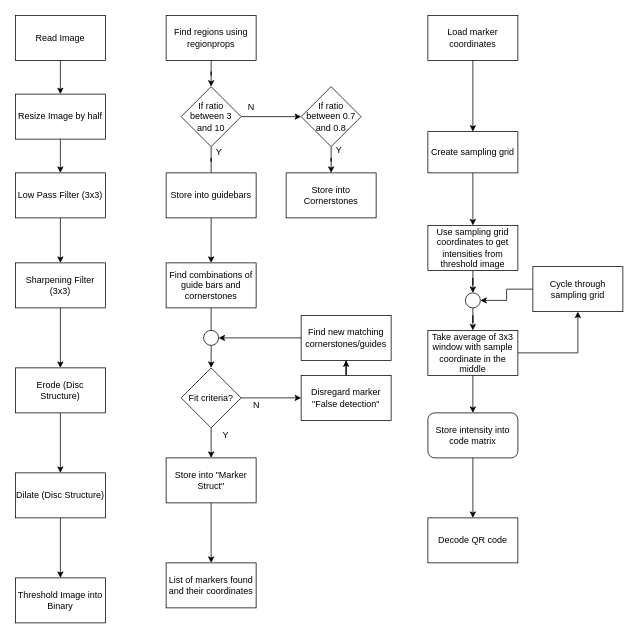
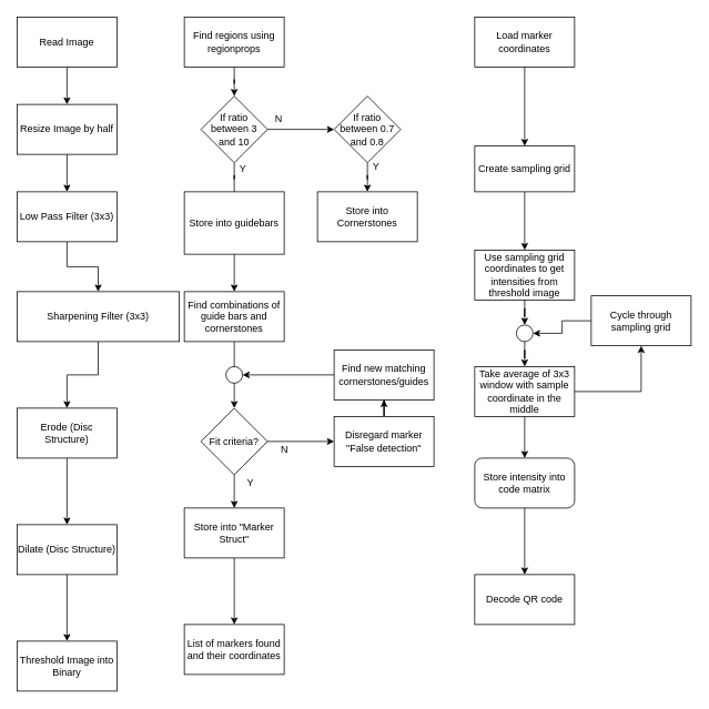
  <mxCell id="0" />
  <mxCell id="1" parent="0" />
  <mxCell id="2" value="" style="edgeStyle=orthogonalEdgeStyle;rounded=0;orthogonalLoop=1;jettySize=auto;html=1;" edge="1" parent="1" source="3" target="5"><mxGeometry relative="1" as="geometry" /></mxCell>
  <mxCell id="3" value="Read Image" style="rounded=0;whiteSpace=wrap;html=1;" vertex="1" parent="1"><mxGeometry x="20" y="20" width="120" height="60" as="geometry" /></mxCell>
  <mxCell id="4" value="" style="edgeStyle=orthogonalEdgeStyle;rounded=0;orthogonalLoop=1;jettySize=auto;html=1;" edge="1" parent="1" source="5" target="7"><mxGeometry relative="1" as="geometry" /></mxCell>
  <mxCell id="5" value="Resize Image by half" style="rounded=0;whiteSpace=wrap;html=1;" vertex="1" parent="1"><mxGeometry x="20" y="125" width="120" height="60" as="geometry" /></mxCell>
  <mxCell id="6" value="" style="edgeStyle=orthogonalEdgeStyle;rounded=0;orthogonalLoop=1;jettySize=auto;html=1;" edge="1" parent="1" source="7" target="9"><mxGeometry relative="1" as="geometry" /></mxCell>
  <mxCell id="7" value="Low Pass Filter (3x3)" style="rounded=0;whiteSpace=wrap;html=1;" vertex="1" parent="1"><mxGeometry x="20" y="230" width="120" height="60" as="geometry" /></mxCell>
  <mxCell id="8" value="" style="edgeStyle=orthogonalEdgeStyle;rounded=0;orthogonalLoop=1;jettySize=auto;html=1;" edge="1" parent="1" source="9" target="11"><mxGeometry relative="1" as="geometry" /></mxCell>
- <mxCell id="9" value="Sharpening Filter (3x3)" style="rounded=0;whiteSpace=wrap;html=1;" vertex="1" parent="1"><mxGeometry x="20" y="350" width="120" height="60" as="geometry" /></mxCell>
+ <mxCell id="9" value="Sharpening Filter (3x3)" style="rounded=0;whiteSpace=wrap;html=1;" vertex="1" parent="1"><mxGeometry x="20" y="350" width="195" height="60" as="geometry" /></mxCell>
  <mxCell id="10" value="" style="edgeStyle=orthogonalEdgeStyle;rounded=0;orthogonalLoop=1;jettySize=auto;html=1;" edge="1" parent="1" source="11" target="13"><mxGeometry relative="1" as="geometry" /></mxCell>
  <mxCell id="11" value="Erode (Disc Structure)" style="rounded=0;whiteSpace=wrap;html=1;" vertex="1" parent="1"><mxGeometry x="20" y="490" width="120" height="60" as="geometry" /></mxCell>
  <mxCell id="12" value="" style="edgeStyle=orthogonalEdgeStyle;rounded=0;orthogonalLoop=1;jettySize=auto;html=1;" edge="1" parent="1" source="13" target="14"><mxGeometry relative="1" as="geometry" /></mxCell>
  <mxCell id="13" value="Dilate (Disc Structure)" style="rounded=0;whiteSpace=wrap;html=1;" vertex="1" parent="1"><mxGeometry x="20" y="630" width="120" height="60" as="geometry" /></mxCell>
  <mxCell id="14" value="Threshold Image into Binary" style="rounded=0;whiteSpace=wrap;html=1;" vertex="1" parent="1"><mxGeometry x="20" y="770" width="120" height="60" as="geometry" /></mxCell>
  <mxCell id="15" value="" style="edgeStyle=orthogonalEdgeStyle;rounded=0;orthogonalLoop=1;jettySize=auto;html=1;" edge="1" parent="1" source="16" target="19"><mxGeometry relative="1" as="geometry" /></mxCell>
  <mxCell id="16" value="Find regions using regionprops" style="rounded=0;whiteSpace=wrap;html=1;" vertex="1" parent="1"><mxGeometry x="221" y="20" width="120" height="60" as="geometry" /></mxCell>
  <mxCell id="17" value="" style="edgeStyle=orthogonalEdgeStyle;rounded=0;orthogonalLoop=1;jettySize=auto;html=1;endArrow=none;" edge="1" parent="1" source="19" target="23"><mxGeometry relative="1" as="geometry" /></mxCell>
  <mxCell id="18" value="" style="edgeStyle=orthogonalEdgeStyle;rounded=0;orthogonalLoop=1;jettySize=auto;html=1;" edge="1" parent="1" source="19" target="21"><mxGeometry relative="1" as="geometry" /></mxCell>
  <mxCell id="19" value="If ratio between 3 and 10" style="rhombus;whiteSpace=wrap;html=1;" vertex="1" parent="1"><mxGeometry x="241" y="115" width="80" height="80" as="geometry" /></mxCell>
  <mxCell id="20" value="" style="edgeStyle=orthogonalEdgeStyle;rounded=0;orthogonalLoop=1;jettySize=auto;html=1;" edge="1" parent="1" source="21" target="24"><mxGeometry relative="1" as="geometry" /></mxCell>
  <mxCell id="21" value="If ratio between 0.7 and 0.8" style="rhombus;whiteSpace=wrap;html=1;" vertex="1" parent="1"><mxGeometry x="401" y="115" width="80" height="80" as="geometry" /></mxCell>
  <mxCell id="22" value="" style="edgeStyle=orthogonalEdgeStyle;rounded=0;orthogonalLoop=1;jettySize=auto;html=1;" edge="1" parent="1" source="23" target="26"><mxGeometry relative="1" as="geometry" /></mxCell>
- <mxCell id="23" value="Store into guidebars" style="rounded=0;whiteSpace=wrap;html=1;" vertex="1" parent="1"><mxGeometry x="221" y="230" width="120" height="60" as="geometry" /></mxCell>
+ <mxCell id="23" value="Store into guidebars" style="rounded=0;whiteSpace=wrap;html=1;" vertex="1" parent="1"><mxGeometry x="221" y="230" width="120" height="75" as="geometry" /></mxCell>
  <mxCell id="24" value="Store into Cornerstones" style="rounded=0;whiteSpace=wrap;html=1;" vertex="1" parent="1"><mxGeometry x="381" y="230" width="120" height="60" as="geometry" /></mxCell>
  <mxCell id="25" value="" style="edgeStyle=orthogonalEdgeStyle;rounded=0;orthogonalLoop=1;jettySize=auto;html=1;" edge="1" parent="1" source="26" target="29"><mxGeometry relative="1" as="geometry" /></mxCell>
  <mxCell id="26" value="Find combinations of guide bars and cornerstones" style="rounded=0;whiteSpace=wrap;html=1;" vertex="1" parent="1"><mxGeometry x="221" y="350" width="120" height="60" as="geometry" /></mxCell>
  <mxCell id="27" value="" style="edgeStyle=orthogonalEdgeStyle;rounded=0;orthogonalLoop=1;jettySize=auto;html=1;" edge="1" parent="1" source="29" target="31"><mxGeometry relative="1" as="geometry" /></mxCell>
  <mxCell id="28" value="" style="edgeStyle=orthogonalEdgeStyle;rounded=0;orthogonalLoop=1;jettySize=auto;html=1;" edge="1" parent="1" source="29"><mxGeometry relative="1" as="geometry"><mxPoint x="401" y="530" as="targetPoint" /></mxGeometry></mxCell>
  <mxCell id="29" value="Fit criteria?" style="rhombus;whiteSpace=wrap;html=1;" vertex="1" parent="1"><mxGeometry x="241" y="490" width="80" height="80" as="geometry" /></mxCell>
  <mxCell id="30" value="" style="edgeStyle=orthogonalEdgeStyle;rounded=0;orthogonalLoop=1;jettySize=auto;html=1;" edge="1" parent="1" source="31" target="32"><mxGeometry relative="1" as="geometry" /></mxCell>
  <mxCell id="31" value="Store into &quot;Marker Struct&quot;" style="rounded=0;whiteSpace=wrap;html=1;" vertex="1" parent="1"><mxGeometry x="221" y="610" width="120" height="60" as="geometry" /></mxCell>
  <mxCell id="32" value="List of markers found and their coordinates" style="rounded=0;whiteSpace=wrap;html=1;" vertex="1" parent="1"><mxGeometry x="221" y="750" width="120" height="60" as="geometry" /></mxCell>
  <mxCell id="33" value="" style="edgeStyle=orthogonalEdgeStyle;rounded=0;orthogonalLoop=1;jettySize=auto;html=1;" edge="1" parent="1" source="34" target="36"><mxGeometry relative="1" as="geometry" /></mxCell>
  <mxCell id="34" value="Disregard marker&lt;br&gt;&quot;False detection&quot;" style="rounded=0;whiteSpace=wrap;html=1;" vertex="1" parent="1"><mxGeometry x="401" y="500" width="120" height="60" as="geometry" /></mxCell>
  <mxCell id="35" value="" style="edgeStyle=orthogonalEdgeStyle;rounded=0;orthogonalLoop=1;jettySize=auto;html=1;entryX=1;entryY=0.5;entryDx=0;entryDy=0;" edge="1" parent="1" source="36" target="37"><mxGeometry relative="1" as="geometry"><mxPoint x="321" y="450" as="targetPoint" /></mxGeometry></mxCell>
  <mxCell id="36" value="Find new matching cornerstones/guides" style="rounded=0;whiteSpace=wrap;html=1;" vertex="1" parent="1"><mxGeometry x="401" y="420" width="120" height="60" as="geometry" /></mxCell>
  <mxCell id="37" value="" style="ellipse;whiteSpace=wrap;html=1;aspect=fixed;" vertex="1" parent="1"><mxGeometry x="271" y="440" width="20" height="20" as="geometry" /></mxCell>
  <mxCell id="38" value="" style="edgeStyle=orthogonalEdgeStyle;rounded=0;orthogonalLoop=1;jettySize=auto;html=1;" edge="1" parent="1" source="39" target="41"><mxGeometry relative="1" as="geometry" /></mxCell>
  <mxCell id="39" value="Load marker coordinates" style="rounded=0;whiteSpace=wrap;html=1;" vertex="1" parent="1"><mxGeometry x="570" y="20" width="120" height="60" as="geometry" /></mxCell>
  <mxCell id="40" value="" style="edgeStyle=orthogonalEdgeStyle;rounded=0;orthogonalLoop=1;jettySize=auto;html=1;" edge="1" parent="1" source="41" target="43"><mxGeometry relative="1" as="geometry" /></mxCell>
  <mxCell id="41" value="Create sampling grid" style="rounded=0;whiteSpace=wrap;html=1;" vertex="1" parent="1"><mxGeometry x="570" y="175" width="120" height="55" as="geometry" /></mxCell>
  <mxCell id="42" value="" style="edgeStyle=orthogonalEdgeStyle;rounded=0;orthogonalLoop=1;jettySize=auto;html=1;" edge="1" parent="1" source="52" target="46"><mxGeometry relative="1" as="geometry" /></mxCell>
  <mxCell id="43" value="Use sampling grid coordinates to get intensities from threshold image" style="rounded=0;whiteSpace=wrap;html=1;" vertex="1" parent="1"><mxGeometry x="570" y="300" width="120" height="60" as="geometry" /></mxCell>
  <mxCell id="44" value="" style="edgeStyle=orthogonalEdgeStyle;rounded=0;orthogonalLoop=1;jettySize=auto;html=1;" edge="1" parent="1" source="46" target="50"><mxGeometry relative="1" as="geometry" /></mxCell>
  <mxCell id="45" value="" style="edgeStyle=orthogonalEdgeStyle;rounded=0;orthogonalLoop=1;jettySize=auto;html=1;" edge="1" parent="1" source="46" target="48"><mxGeometry relative="1" as="geometry" /></mxCell>
  <mxCell id="46" value="Take average of 3x3 window with sample coordinate in the middle" style="rounded=0;whiteSpace=wrap;html=1;" vertex="1" parent="1"><mxGeometry x="570" y="440" width="120" height="60" as="geometry" /></mxCell>
  <mxCell id="47" style="edgeStyle=orthogonalEdgeStyle;rounded=0;orthogonalLoop=1;jettySize=auto;html=1;exitX=0;exitY=0.5;exitDx=0;exitDy=0;entryX=1;entryY=0.5;entryDx=0;entryDy=0;" edge="1" parent="1" source="48" target="52"><mxGeometry relative="1" as="geometry" /></mxCell>
  <mxCell id="48" value="Cycle through sampling grid" style="rounded=0;whiteSpace=wrap;html=1;" vertex="1" parent="1"><mxGeometry x="710" y="355" width="120" height="60" as="geometry" /></mxCell>
  <mxCell id="49" value="" style="edgeStyle=orthogonalEdgeStyle;rounded=0;orthogonalLoop=1;jettySize=auto;html=1;" edge="1" parent="1" source="50" target="51"><mxGeometry relative="1" as="geometry" /></mxCell>
  <mxCell id="50" value="Store intensity into code matrix" style="whiteSpace=wrap;html=1;rounded=1;" vertex="1" parent="1"><mxGeometry x="570" y="550" width="120" height="60" as="geometry" /></mxCell>
  <mxCell id="51" value="Decode QR code" style="rounded=0;whiteSpace=wrap;html=1;" vertex="1" parent="1"><mxGeometry x="570" y="690" width="120" height="60" as="geometry" /></mxCell>
  <mxCell id="52" value="" style="ellipse;whiteSpace=wrap;html=1;aspect=fixed;" vertex="1" parent="1"><mxGeometry x="620" y="390" width="20" height="20" as="geometry" /></mxCell>
  <mxCell id="53" value="" style="edgeStyle=orthogonalEdgeStyle;rounded=0;orthogonalLoop=1;jettySize=auto;html=1;" edge="1" parent="1" source="43" target="52"><mxGeometry relative="1" as="geometry"><mxPoint x="630" y="360" as="sourcePoint" /><mxPoint x="630" y="440" as="targetPoint" /></mxGeometry></mxCell>
  <mxCell id="54" value="Y" style="text;html=1;align=center;verticalAlign=middle;resizable=0;points=[];;autosize=1;" vertex="1" parent="1"><mxGeometry x="281" y="192.5" width="20" height="20" as="geometry" /></mxCell>
  <mxCell id="55" value="N" style="text;html=1;align=center;verticalAlign=middle;resizable=0;points=[];;autosize=1;" vertex="1" parent="1"><mxGeometry x="324" y="132" width="20" height="20" as="geometry" /></mxCell>
  <mxCell id="56" value="Y" style="text;html=1;align=center;verticalAlign=middle;resizable=0;points=[];;autosize=1;" vertex="1" parent="1"><mxGeometry x="441" y="190" width="20" height="20" as="geometry" /></mxCell>
  <mxCell id="57" value="Y" style="text;html=1;align=center;verticalAlign=middle;resizable=0;points=[];;autosize=1;" vertex="1" parent="1"><mxGeometry x="290" y="570" width="20" height="20" as="geometry" /></mxCell>
  <mxCell id="58" value="N" style="text;html=1;align=center;verticalAlign=middle;resizable=0;points=[];;autosize=1;" vertex="1" parent="1"><mxGeometry x="331" y="530" width="20" height="20" as="geometry" /></mxCell>
